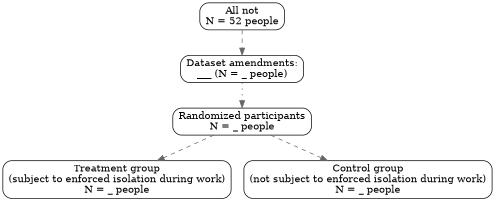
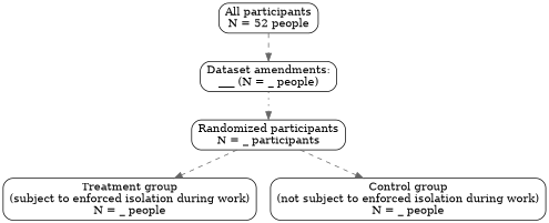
  digraph {
    node [shape=rectangle style=rounded]
    edge [color=gray40 style=dashed]
-   n1 [label="All not\nN = 52 people"]
+   n1 [label="All participants\nN = 52 people"]
    n2 [label="Dataset amendments:\n___ (N = _ people)"]
-   n3 [label="Randomized participants\nN = _ people"]
+   n3 [label="Randomized participants\nN = _ participants"]
    n4 [label="Treatment group\n(subject to enforced isolation during work)\nN = _ people"]
    n5 [label="Control group\n(not subject to enforced isolation during work)\nN = _ people"]
    n1 -> n2
    n2 -> n3 [style=dotted]
    n3 -> n4
    n3 -> n5
  }
